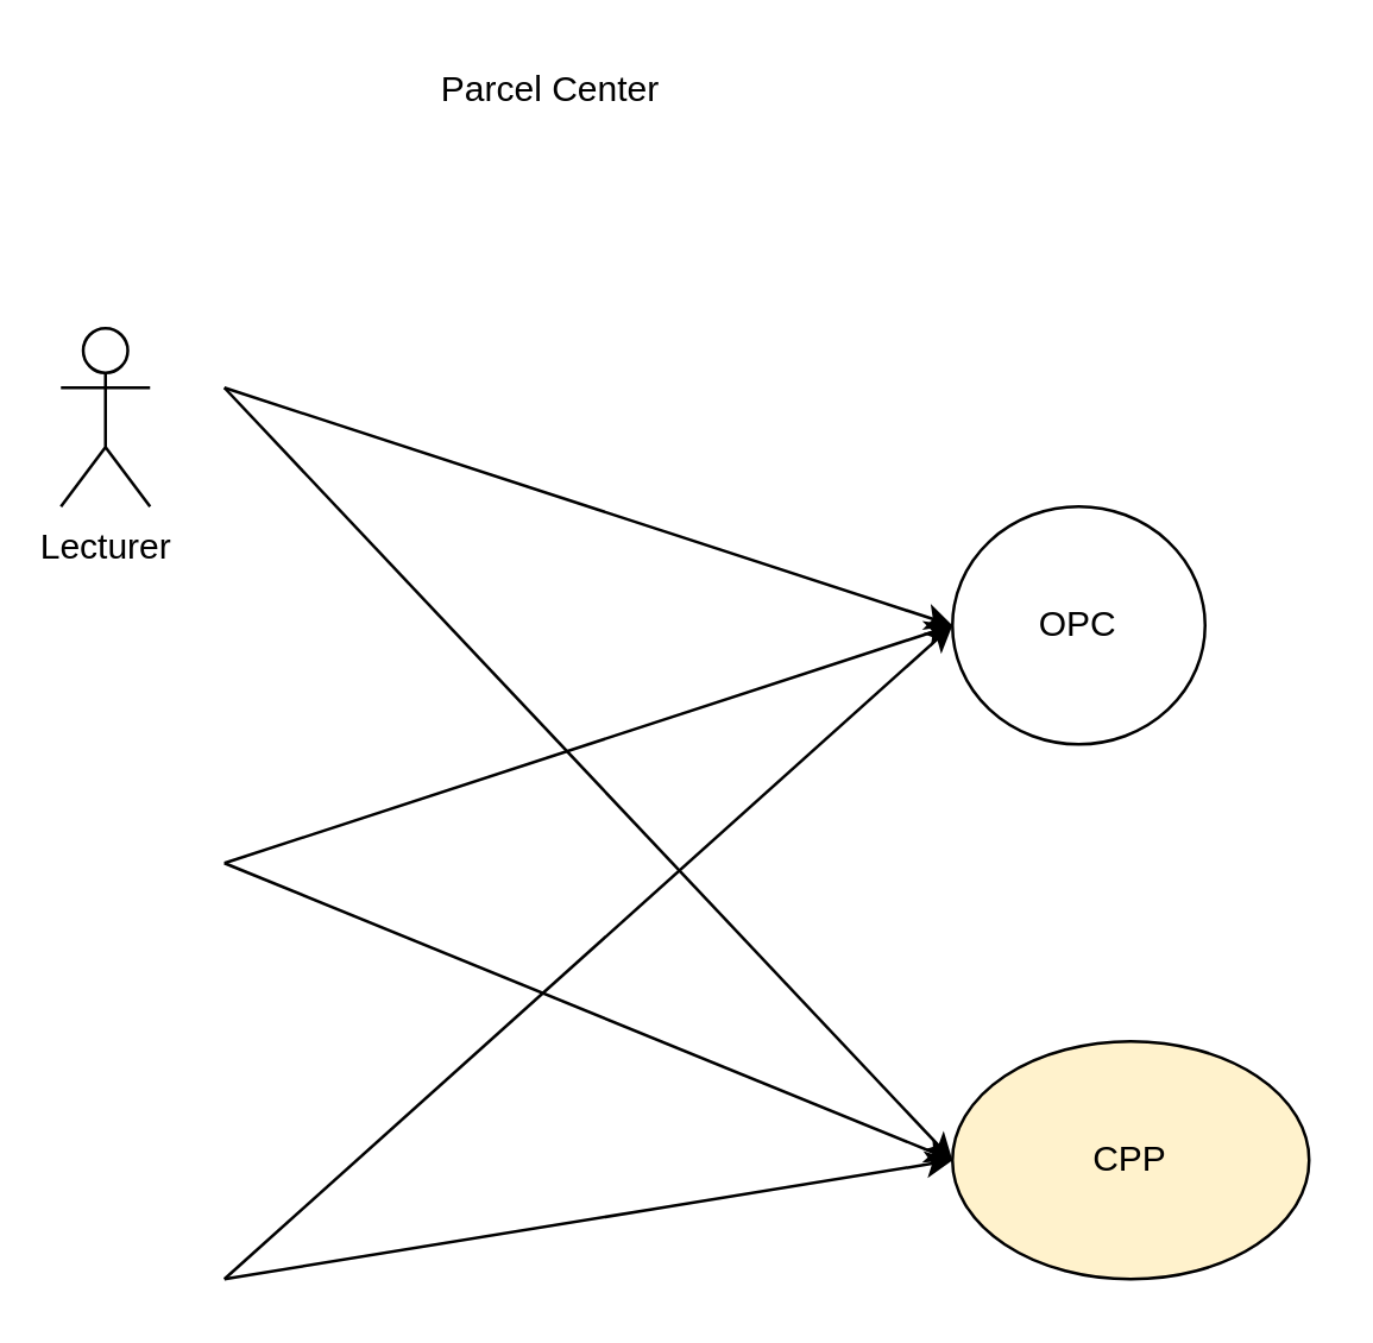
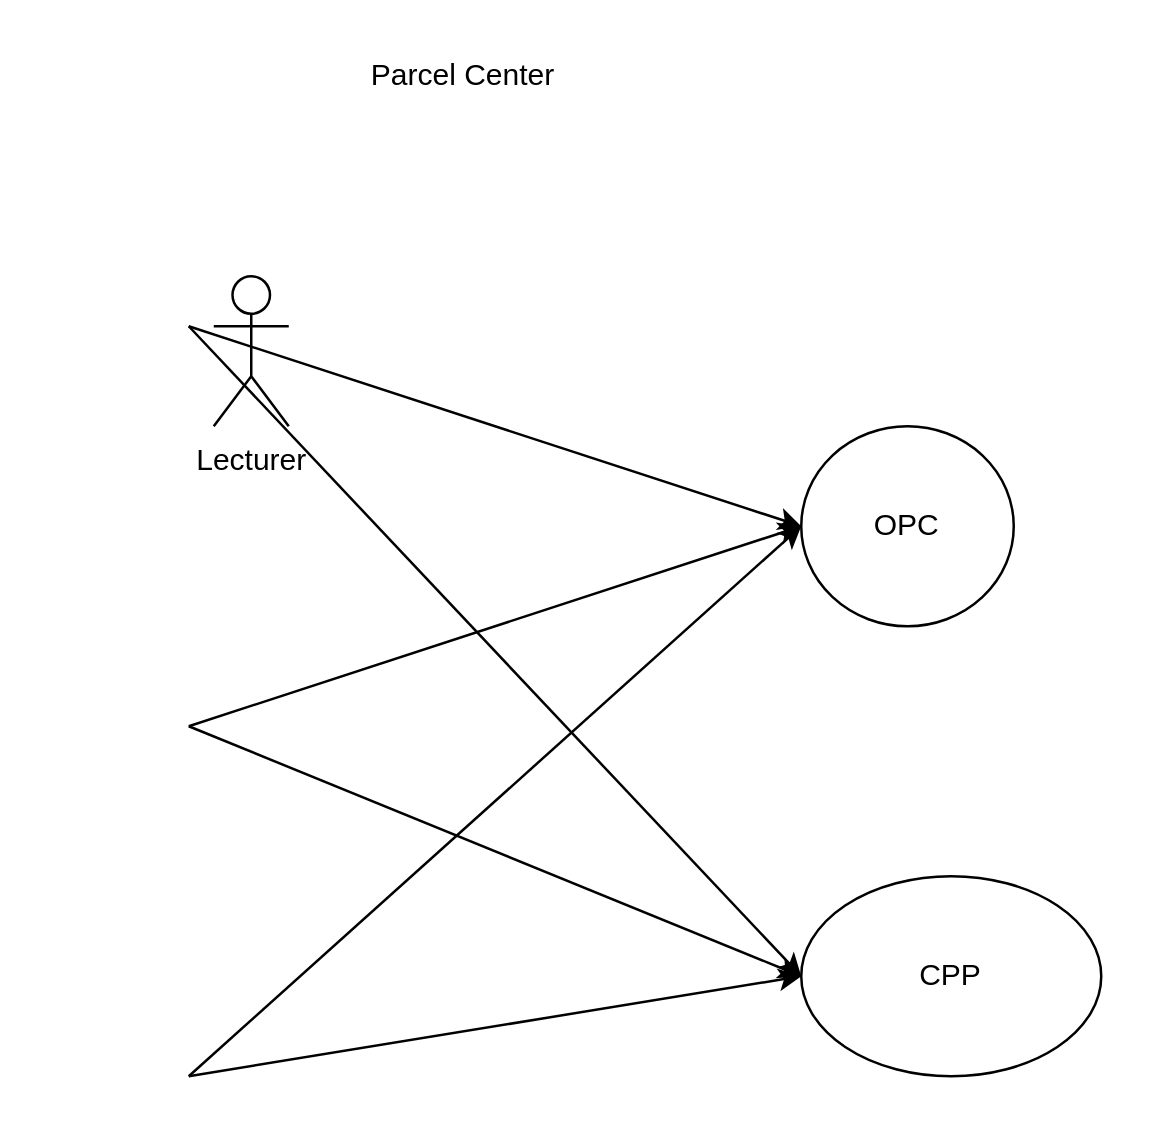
  <mxCell id="0" />
  <mxCell id="1" parent="0" />
- <mxCell id="2" value="Lecturer" style="shape=umlActor;verticalLabelPosition=bottom;labelBackgroundColor=#ffffff;verticalAlign=top;html=1;outlineConnect=0;" parent="1" vertex="1"><mxGeometry x="20" y="110" width="30" height="60" as="geometry" /></mxCell>
+ <mxCell id="2" value="Lecturer" style="shape=umlActor;verticalLabelPosition=bottom;labelBackgroundColor=#ffffff;verticalAlign=top;html=1;outlineConnect=0;" parent="1" vertex="1"><mxGeometry x="85" y="110" width="30" height="60" as="geometry" /></mxCell>
  <mxCell id="3" value="OPC" style="ellipse;whiteSpace=wrap;html=1;" parent="1" vertex="1"><mxGeometry x="320" y="170" width="85" height="80" as="geometry" /></mxCell>
- <mxCell id="4" value="CPP" style="ellipse;whiteSpace=wrap;html=1;fillColor=#fff2cc;" parent="1" vertex="1"><mxGeometry x="320" y="350" width="120" height="80" as="geometry" /></mxCell>
+ <mxCell id="4" value="CPP" style="ellipse;whiteSpace=wrap;html=1;" parent="1" vertex="1"><mxGeometry x="320" y="350" width="120" height="80" as="geometry" /></mxCell>
  <mxCell id="5" value="" style="endArrow=classic;html=1;entryX=0;entryY=0.5;entryDx=0;entryDy=0;" parent="1" target="4" edge="1"><mxGeometry width="50" height="50" relative="1" as="geometry"><mxPoint x="75" y="130" as="sourcePoint" /><mxPoint x="125" y="80" as="targetPoint" /></mxGeometry></mxCell>
  <mxCell id="6" value="" style="endArrow=classic;html=1;entryX=0;entryY=0.5;entryDx=0;entryDy=0;" parent="1" target="3" edge="1"><mxGeometry width="50" height="50" relative="1" as="geometry"><mxPoint x="75" y="130" as="sourcePoint" /><mxPoint x="55" y="590" as="targetPoint" /></mxGeometry></mxCell>
  <mxCell id="7" value="Parcel Center" style="text;html=1;strokeColor=none;fillColor=none;align=center;verticalAlign=middle;whiteSpace=wrap;rounded=0;" parent="1" vertex="1"><mxGeometry x="75" y="20" width="220" height="20" as="geometry" /></mxCell>
  <mxCell id="8" value="" style="endArrow=classic;html=1;entryX=0;entryY=0.5;entryDx=0;entryDy=0;" parent="1" target="3" edge="1"><mxGeometry width="50" height="50" relative="1" as="geometry"><mxPoint x="75" y="290" as="sourcePoint" /><mxPoint x="320" y="550" as="targetPoint" /></mxGeometry></mxCell>
  <mxCell id="9" value="" style="endArrow=classic;html=1;entryX=0;entryY=0.5;entryDx=0;entryDy=0;" parent="1" target="4" edge="1"><mxGeometry width="50" height="50" relative="1" as="geometry"><mxPoint x="75" y="290" as="sourcePoint" /><mxPoint x="330" y="230" as="targetPoint" /></mxGeometry></mxCell>
  <mxCell id="10" value="" style="endArrow=classic;html=1;entryX=0;entryY=0.5;entryDx=0;entryDy=0;" parent="1" target="4" edge="1"><mxGeometry width="50" height="50" relative="1" as="geometry"><mxPoint x="75" y="430" as="sourcePoint" /><mxPoint x="65" y="510" as="targetPoint" /></mxGeometry></mxCell>
  <mxCell id="11" value="" style="endArrow=classic;html=1;entryX=0;entryY=0.5;entryDx=0;entryDy=0;" parent="1" target="3" edge="1"><mxGeometry width="50" height="50" relative="1" as="geometry"><mxPoint x="75" y="430" as="sourcePoint" /><mxPoint x="330" y="400" as="targetPoint" /></mxGeometry></mxCell>
